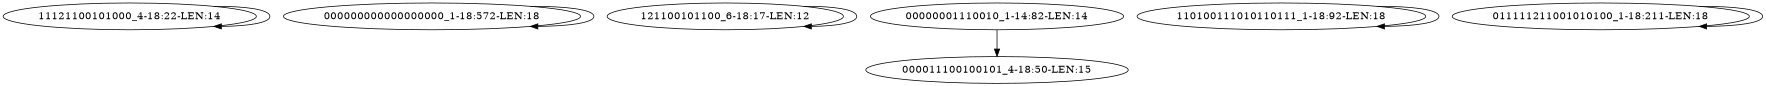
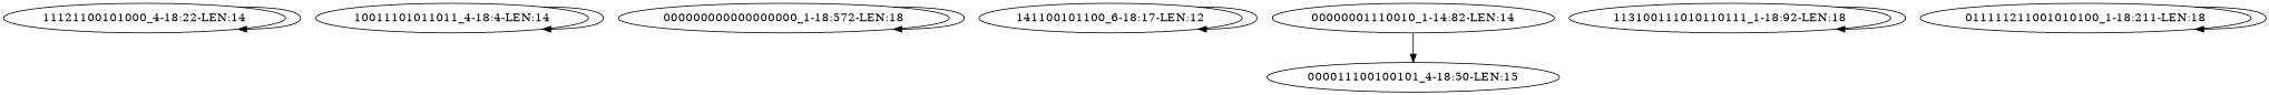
  digraph {
    "11121100101000_4-18:22-LEN:14"
+   "10011101011011_4-18:4-LEN:14"
    "000000000000000000_1-18:572-LEN:18"
-   "121100101100_6-18:17-LEN:12"
+   "121100101100_6-18:17-LEN:12" [label="141100101100_6-18:17-LEN:12"]
    n5 [label="000011100100101_4-18:50-LEN:15"]
    "00000001110010_1-14:82-LEN:14"
-   "110100111010110111_1-18:92-LEN:18"
+   "110100111010110111_1-18:92-LEN:18" [label="113100111010110111_1-18:92-LEN:18"]
    "011111211001010100_1-18:211-LEN:18"
    "11121100101000_4-18:22-LEN:14" -> "11121100101000_4-18:22-LEN:14"
+   "10011101011011_4-18:4-LEN:14" -> "10011101011011_4-18:4-LEN:14"
    "000000000000000000_1-18:572-LEN:18" -> "000000000000000000_1-18:572-LEN:18"
    "121100101100_6-18:17-LEN:12" -> "121100101100_6-18:17-LEN:12"
    "00000001110010_1-14:82-LEN:14" -> n5
    "110100111010110111_1-18:92-LEN:18" -> "110100111010110111_1-18:92-LEN:18"
    "011111211001010100_1-18:211-LEN:18" -> "011111211001010100_1-18:211-LEN:18"
  }
